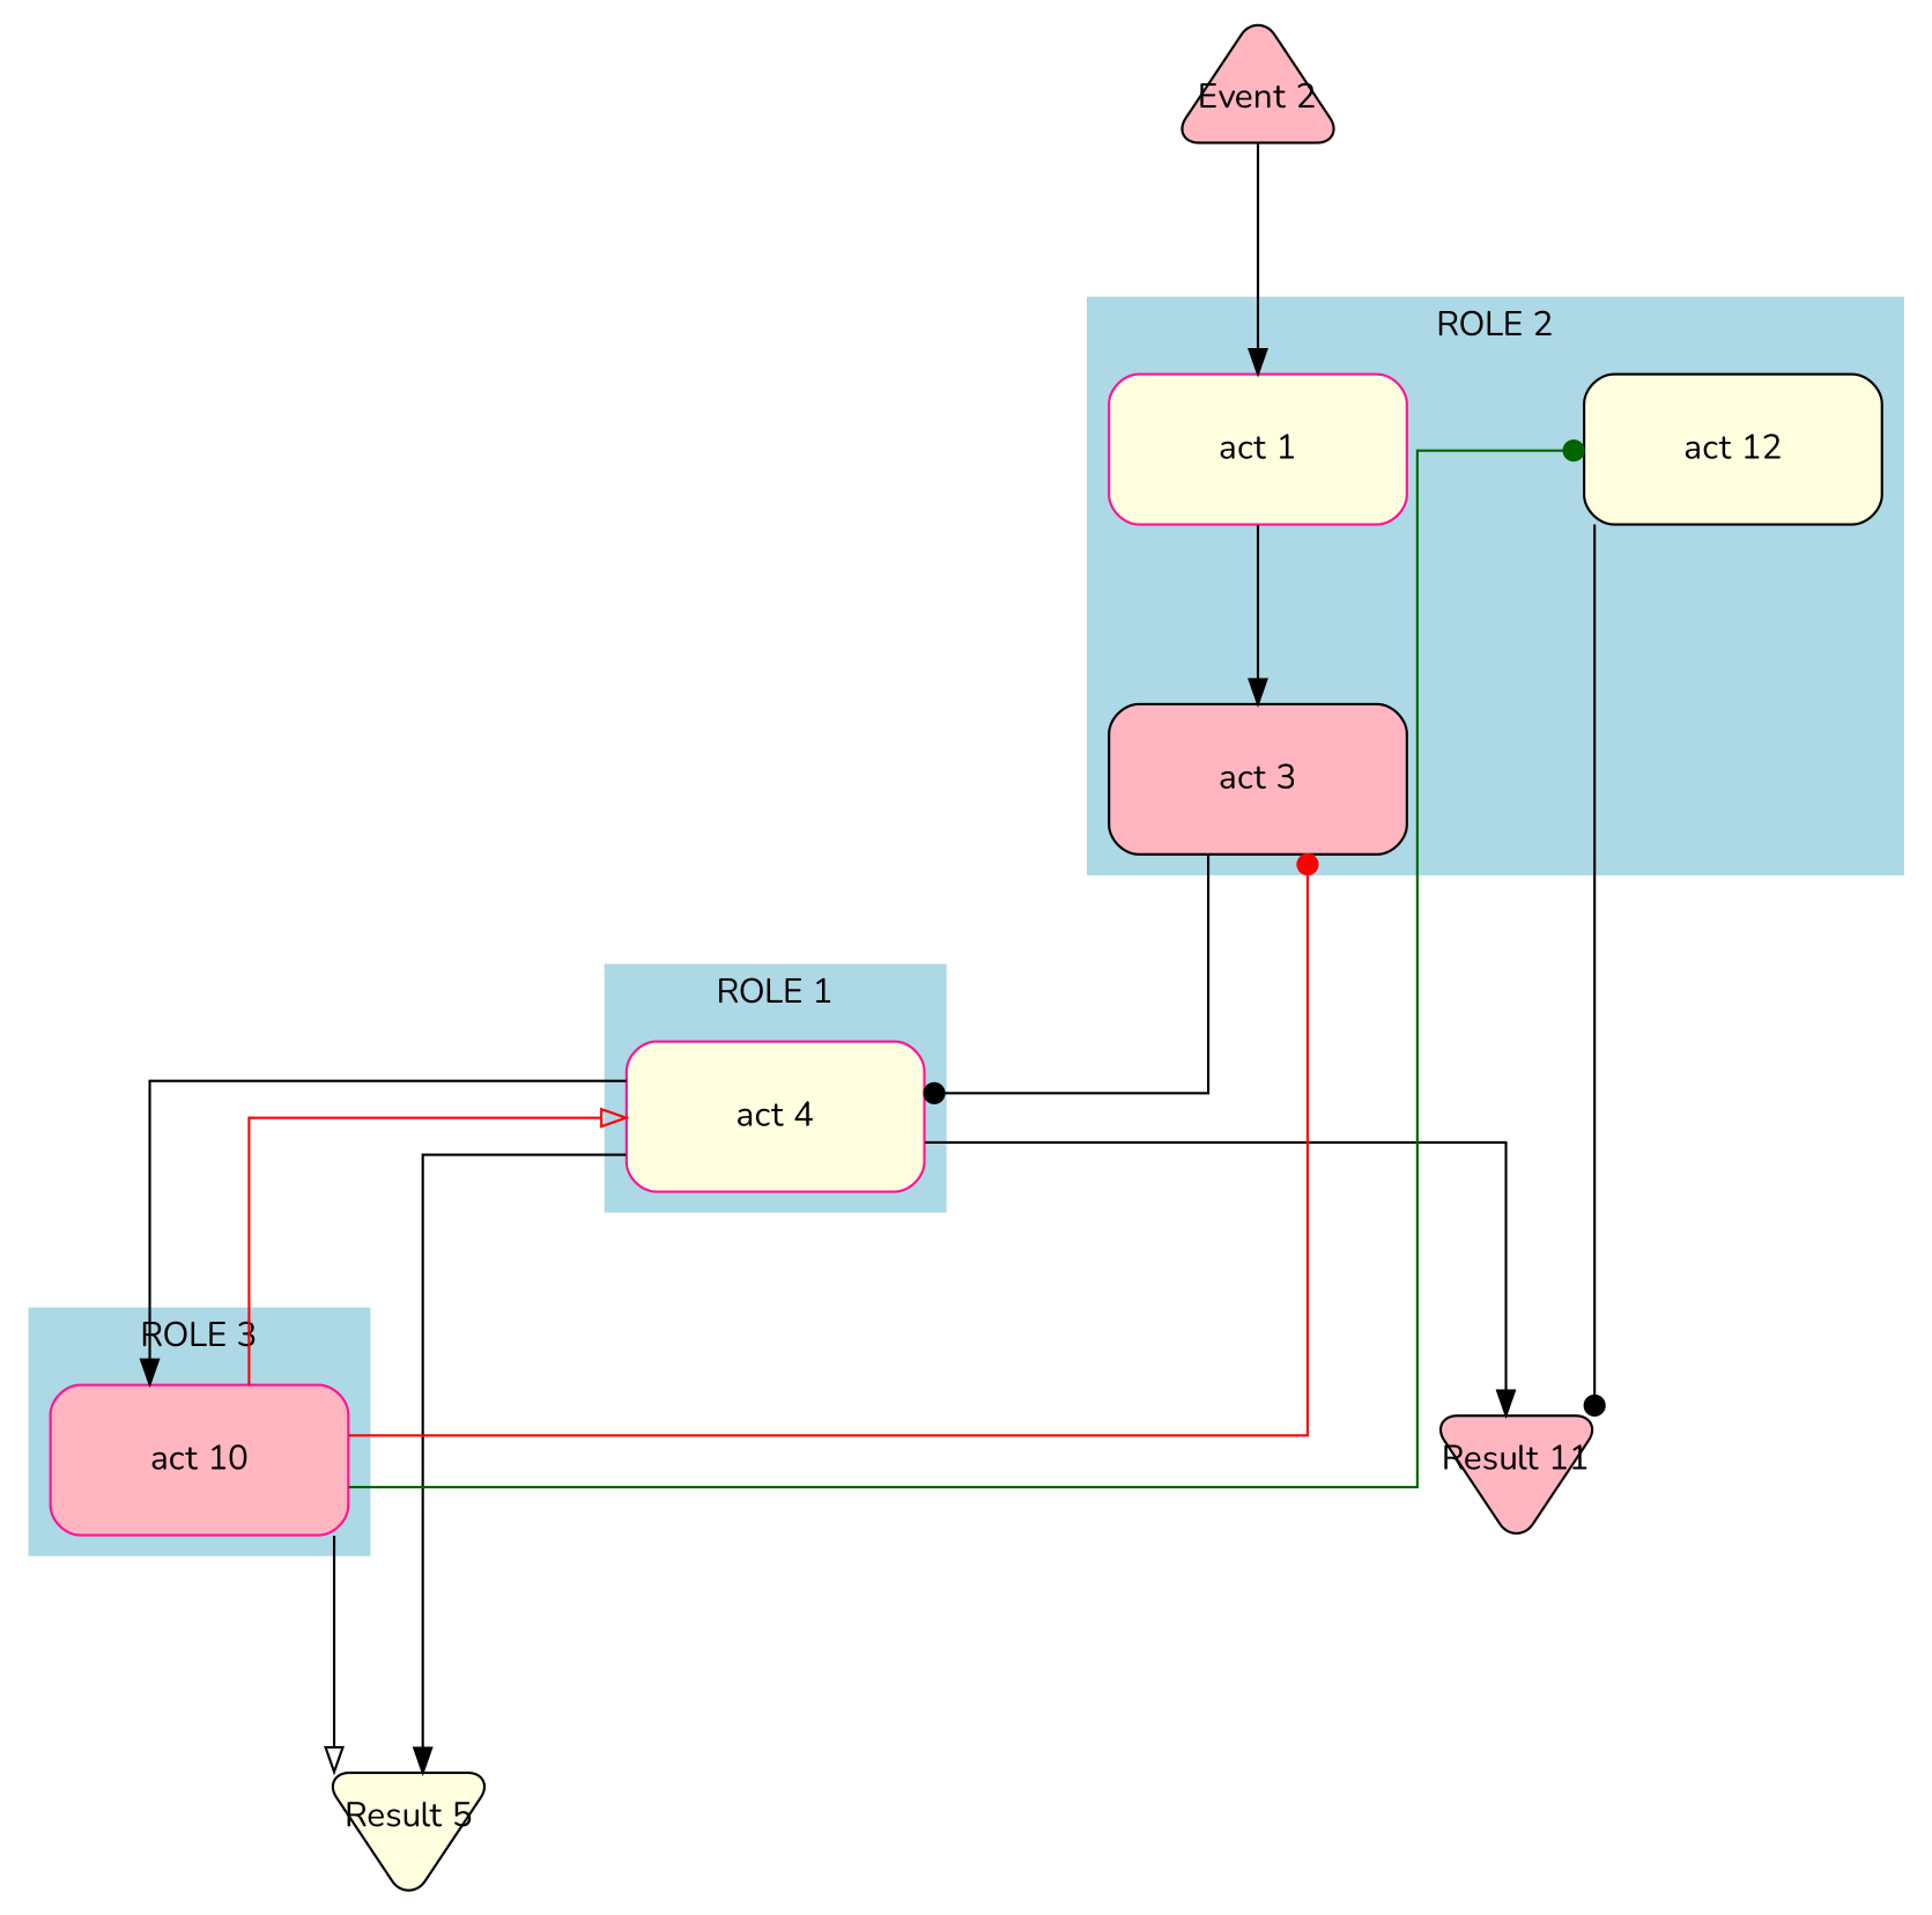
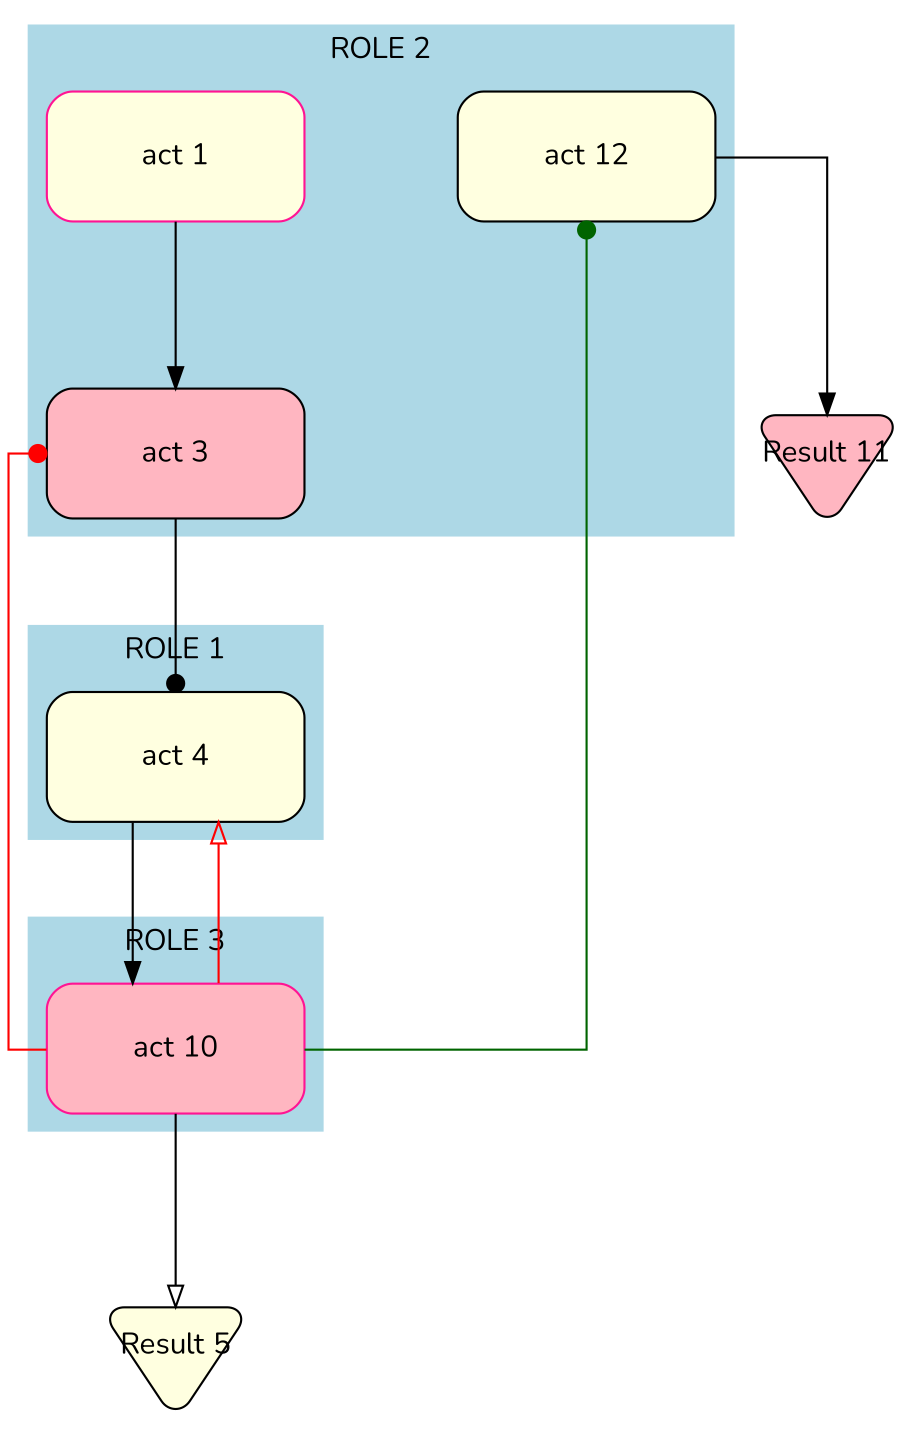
  digraph {
    fontname=Nunito
    nodesep=1
    rankdir=TB
    splines=ortho
    node [color=black fillcolor=lightyellow fixedsize=true fontname=Nunito fontsize=14.0 shape=box style="rounded,filled"]
    edge [arrowhead=normal fontname=Nunito minlen=2.0]
-   n1 [color=deeppink height=0.84722 label="act 4" width=1.6806]
+   n1 [height=0.84722 label="act 4" width=1.6806]
    n2 [color=deeppink height=0.84722 label="act 1" width=1.6806]
    n3 [fillcolor=lightpink height=0.84722 label="act 3" width=1.6806]
    n4 [height=0.84722 label="act 12" width=1.6806]
    n5 [color=deeppink fillcolor=lightpink height=0.84722 label="act 10" width=1.6806]
    n6 [height=1.0 label="Result 5" shape=invtriangle width=1.0]
    n7 [fillcolor=lightpink height=1.0 label="Result 11" shape=invtriangle width=1.0]
-   n8 [fillcolor=lightpink height=1.0 label="Event 2" shape=triangle width=1.0]
    subgraph cluster_1 {
      color=lightblue
      label="ROLE 1"
      style=filled
      n1
    }
    subgraph cluster_2 {
      color=lightblue
      label="ROLE 2"
      style=filled
      n2
      n3
      n4
    }
    subgraph cluster_3 {
      color=lightblue
      label="ROLE 3"
      style=filled
      n5
    }
    n1 -> n5
-   n1 -> n6
-   n1 -> n7
    n2 -> n3
    n3 -> n1 [arrowhead=dot]
-   n4 -> n7 [arrowhead=dot]
+   n4 -> n7
    n5 -> n1 [arrowhead=onormal color=red constraint=false style=filled]
    n5 -> n3 [arrowhead=dot color=red constraint=false style=filled]
    n5 -> n4 [arrowhead=dot color=darkgreen constraint=false style=filled]
    n5 -> n6 [arrowhead=onormal]
-   n8 -> n2
  }
